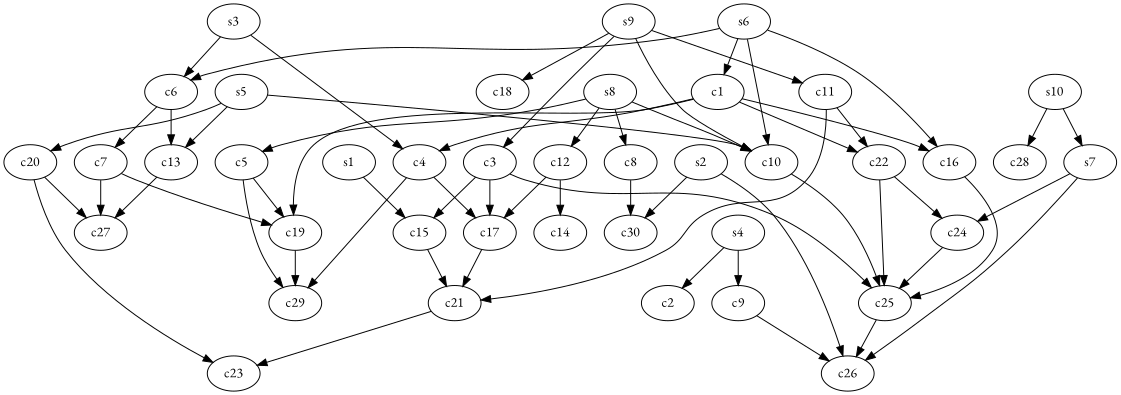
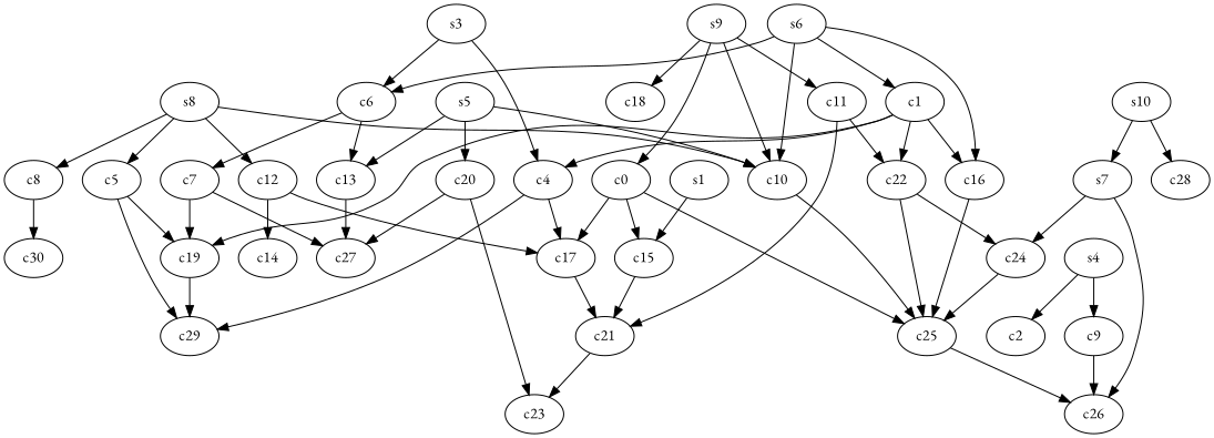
  digraph {
    fontname="EB Garamond"
    node [fontname="EB Garamond"]
    edge [fontname="EB Garamond"]
    n1 [label=s1]
    n2 [label=c15]
    n3 [label=c21]
-   n4 [label=s2]
    n5 [label=c26]
    n6 [label=c30]
    n7 [label=s3]
    n8 [label=c4]
    n9 [label=c6]
    n10 [label=c17]
    n11 [label=c29]
    n12 [label=c13]
    n13 [label=c7]
    n14 [label=s4]
    n15 [label=c2]
    n16 [label=c9]
    n17 [label=s5]
    n18 [label=c10]
    n19 [label=c20]
    n20 [label=c25]
    n21 [label=c27]
    n22 [label=c23]
    n23 [label=s6]
    n24 [label=c1]
    n25 [label=c16]
    n26 [label=c19]
    n27 [label=c22]
    n28 [label=s7]
    n29 [label=c24]
    n30 [label=s8]
    n31 [label=c5]
    n32 [label=c8]
    n33 [label=c12]
    n34 [label=c14]
    n35 [label=s9]
-   n36 [label=c3]
+   n36 [label=c0]
    n37 [label=c11]
    n38 [label=c18]
    n39 [label=s10]
    n40 [label=c28]
    n1 -> n2
    n2 -> n3
    n3 -> n22
-   n4 -> n5
-   n4 -> n6
    n7 -> n8
    n7 -> n9
    n8 -> n10
    n8 -> n11
    n9 -> n12
    n9 -> n13
    n10 -> n3
    n12 -> n21
    n13 -> n21
    n13 -> n26
    n14 -> n15
    n14 -> n16
    n16 -> n5
    n17 -> n12
    n17 -> n18
    n17 -> n19
    n18 -> n20
    n19 -> n21
    n19 -> n22
    n20 -> n5
    n23 -> n9
    n23 -> n18
    n23 -> n24
    n23 -> n25
    n24 -> n8
    n24 -> n25
    n24 -> n26
    n24 -> n27
    n25 -> n20
    n26 -> n11
    n27 -> n20
    n27 -> n29
    n28 -> n5
    n28 -> n29
    n29 -> n20
    n30 -> n18
    n30 -> n31
    n30 -> n32
    n30 -> n33
    n31 -> n11
    n31 -> n26
    n32 -> n6
    n33 -> n10
    n33 -> n34
    n35 -> n18
    n35 -> n36
    n35 -> n37
    n35 -> n38
    n36 -> n2
    n36 -> n10
    n36 -> n20
    n37 -> n3
    n37 -> n27
    n39 -> n28
    n39 -> n40
  }
